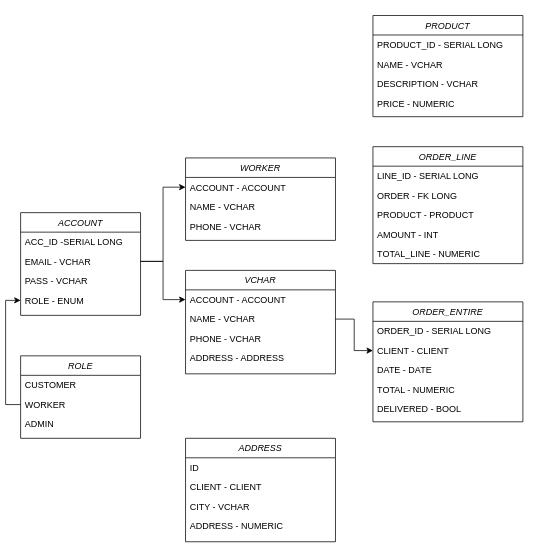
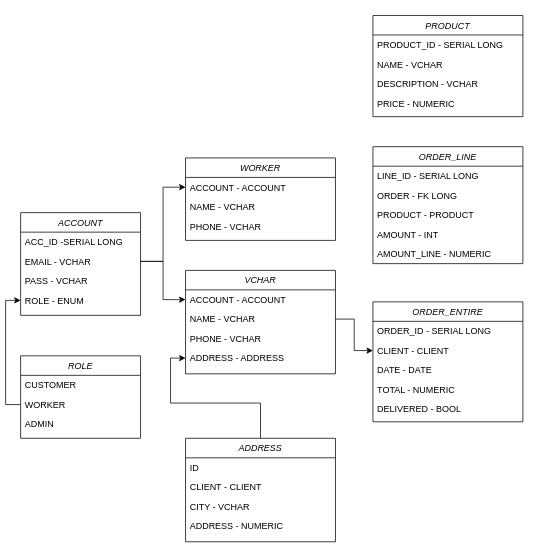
  <mxCell id="0" />
  <mxCell id="1" parent="0" />
  <mxCell id="2" style="edgeStyle=orthogonalEdgeStyle;rounded=0;orthogonalLoop=1;jettySize=auto;html=1;entryX=0;entryY=0.5;entryDx=0;entryDy=0;exitX=1;exitY=0.5;exitDx=0;exitDy=0;" parent="1" source="5" target="13" edge="1"><mxGeometry relative="1" as="geometry" /></mxCell>
  <mxCell id="3" value="ACCOUNT" style="swimlane;fontStyle=2;align=center;verticalAlign=top;childLayout=stackLayout;horizontal=1;startSize=26;horizontalStack=0;resizeParent=1;resizeLast=0;collapsible=1;marginBottom=0;rounded=0;shadow=0;strokeWidth=1;" parent="1" vertex="1"><mxGeometry x="20" y="283" width="160" height="137" as="geometry"><mxRectangle x="230" y="140" width="160" height="26" as="alternateBounds" /></mxGeometry></mxCell>
  <mxCell id="4" value="ACC_ID -SERIAL LONG" style="text;align=left;verticalAlign=top;spacingLeft=4;spacingRight=4;overflow=hidden;rotatable=0;points=[[0,0.5],[1,0.5]];portConstraint=eastwest;" parent="3" vertex="1"><mxGeometry y="26" width="160" height="26" as="geometry" /></mxCell>
  <mxCell id="5" value="EMAIL - VCHAR" style="text;align=left;verticalAlign=top;spacingLeft=4;spacingRight=4;overflow=hidden;rotatable=0;points=[[0,0.5],[1,0.5]];portConstraint=eastwest;rounded=0;shadow=0;html=0;" parent="3" vertex="1"><mxGeometry y="52" width="160" height="26" as="geometry" /></mxCell>
  <mxCell id="6" value="PASS - VCHAR" style="text;align=left;verticalAlign=top;spacingLeft=4;spacingRight=4;overflow=hidden;rotatable=0;points=[[0,0.5],[1,0.5]];portConstraint=eastwest;rounded=0;shadow=0;html=0;" parent="3" vertex="1"><mxGeometry y="78" width="160" height="26" as="geometry" /></mxCell>
  <mxCell id="7" value="ROLE - ENUM" style="text;align=left;verticalAlign=top;spacingLeft=4;spacingRight=4;overflow=hidden;rotatable=0;points=[[0,0.5],[1,0.5]];portConstraint=eastwest;rounded=0;shadow=0;html=0;" parent="3" vertex="1"><mxGeometry y="104" width="160" height="26" as="geometry" /></mxCell>
  <mxCell id="8" value="ROLE" style="swimlane;fontStyle=2;align=center;verticalAlign=top;childLayout=stackLayout;horizontal=1;startSize=26;horizontalStack=0;resizeParent=1;resizeLast=0;collapsible=1;marginBottom=0;rounded=0;shadow=0;strokeWidth=1;" parent="1" vertex="1"><mxGeometry x="20" y="474" width="160" height="110" as="geometry"><mxRectangle x="230" y="140" width="160" height="26" as="alternateBounds" /></mxGeometry></mxCell>
  <mxCell id="9" value="CUSTOMER" style="text;align=left;verticalAlign=top;spacingLeft=4;spacingRight=4;overflow=hidden;rotatable=0;points=[[0,0.5],[1,0.5]];portConstraint=eastwest;" parent="8" vertex="1"><mxGeometry y="26" width="160" height="26" as="geometry" /></mxCell>
  <mxCell id="10" value="WORKER" style="text;align=left;verticalAlign=top;spacingLeft=4;spacingRight=4;overflow=hidden;rotatable=0;points=[[0,0.5],[1,0.5]];portConstraint=eastwest;rounded=0;shadow=0;html=0;" parent="8" vertex="1"><mxGeometry y="52" width="160" height="26" as="geometry" /></mxCell>
  <mxCell id="11" value="ADMIN" style="text;align=left;verticalAlign=top;spacingLeft=4;spacingRight=4;overflow=hidden;rotatable=0;points=[[0,0.5],[1,0.5]];portConstraint=eastwest;rounded=0;shadow=0;html=0;" parent="8" vertex="1"><mxGeometry y="78" width="160" height="26" as="geometry" /></mxCell>
  <mxCell id="12" value="VCHAR" style="swimlane;fontStyle=2;align=center;verticalAlign=top;childLayout=stackLayout;horizontal=1;startSize=26;horizontalStack=0;resizeParent=1;resizeLast=0;collapsible=1;marginBottom=0;rounded=0;shadow=0;strokeWidth=1;" parent="1" vertex="1"><mxGeometry x="240" y="360" width="200" height="138" as="geometry"><mxRectangle x="230" y="140" width="160" height="26" as="alternateBounds" /></mxGeometry></mxCell>
  <mxCell id="13" value="ACCOUNT - ACCOUNT" style="text;align=left;verticalAlign=top;spacingLeft=4;spacingRight=4;overflow=hidden;rotatable=0;points=[[0,0.5],[1,0.5]];portConstraint=eastwest;" parent="12" vertex="1"><mxGeometry y="26" width="200" height="26" as="geometry" /></mxCell>
  <mxCell id="14" value="NAME - VCHAR" style="text;align=left;verticalAlign=top;spacingLeft=4;spacingRight=4;overflow=hidden;rotatable=0;points=[[0,0.5],[1,0.5]];portConstraint=eastwest;" parent="12" vertex="1"><mxGeometry y="52" width="200" height="26" as="geometry" /></mxCell>
  <mxCell id="15" value="PHONE - VCHAR" style="text;align=left;verticalAlign=top;spacingLeft=4;spacingRight=4;overflow=hidden;rotatable=0;points=[[0,0.5],[1,0.5]];portConstraint=eastwest;" parent="12" vertex="1"><mxGeometry y="78" width="200" height="26" as="geometry" /></mxCell>
  <mxCell id="16" value="ADDRESS - ADDRESS" style="text;align=left;verticalAlign=top;spacingLeft=4;spacingRight=4;overflow=hidden;rotatable=0;points=[[0,0.5],[1,0.5]];portConstraint=eastwest;" vertex="1" parent="12"><mxGeometry y="104" width="200" height="26" as="geometry" /></mxCell>
  <mxCell id="17" value="WORKER" style="swimlane;fontStyle=2;align=center;verticalAlign=top;childLayout=stackLayout;horizontal=1;startSize=26;horizontalStack=0;resizeParent=1;resizeLast=0;collapsible=1;marginBottom=0;rounded=0;shadow=0;strokeWidth=1;" parent="1" vertex="1"><mxGeometry x="240" y="210" width="200" height="110" as="geometry"><mxRectangle x="230" y="140" width="160" height="26" as="alternateBounds" /></mxGeometry></mxCell>
  <mxCell id="18" value="ACCOUNT - ACCOUNT" style="text;align=left;verticalAlign=top;spacingLeft=4;spacingRight=4;overflow=hidden;rotatable=0;points=[[0,0.5],[1,0.5]];portConstraint=eastwest;" parent="17" vertex="1"><mxGeometry y="26" width="200" height="26" as="geometry" /></mxCell>
  <mxCell id="19" value="NAME - VCHAR" style="text;align=left;verticalAlign=top;spacingLeft=4;spacingRight=4;overflow=hidden;rotatable=0;points=[[0,0.5],[1,0.5]];portConstraint=eastwest;" parent="17" vertex="1"><mxGeometry y="52" width="200" height="26" as="geometry" /></mxCell>
  <mxCell id="20" value="PHONE - VCHAR" style="text;align=left;verticalAlign=top;spacingLeft=4;spacingRight=4;overflow=hidden;rotatable=0;points=[[0,0.5],[1,0.5]];portConstraint=eastwest;" parent="17" vertex="1"><mxGeometry y="78" width="200" height="26" as="geometry" /></mxCell>
  <mxCell id="21" style="edgeStyle=orthogonalEdgeStyle;rounded=0;orthogonalLoop=1;jettySize=auto;html=1;" parent="1" source="5" target="18" edge="1"><mxGeometry relative="1" as="geometry" /></mxCell>
  <mxCell id="22" value="ORDER_ENTIRE" style="swimlane;fontStyle=2;align=center;verticalAlign=top;childLayout=stackLayout;horizontal=1;startSize=26;horizontalStack=0;resizeParent=1;resizeLast=0;collapsible=1;marginBottom=0;rounded=0;shadow=0;strokeWidth=1;" parent="1" vertex="1"><mxGeometry x="490" y="402" width="200" height="160" as="geometry"><mxRectangle x="230" y="140" width="160" height="26" as="alternateBounds" /></mxGeometry></mxCell>
  <mxCell id="23" value="ORDER_ID - SERIAL LONG" style="text;align=left;verticalAlign=top;spacingLeft=4;spacingRight=4;overflow=hidden;rotatable=0;points=[[0,0.5],[1,0.5]];portConstraint=eastwest;" parent="22" vertex="1"><mxGeometry y="26" width="200" height="26" as="geometry" /></mxCell>
  <mxCell id="24" value="CLIENT - CLIENT" style="text;align=left;verticalAlign=top;spacingLeft=4;spacingRight=4;overflow=hidden;rotatable=0;points=[[0,0.5],[1,0.5]];portConstraint=eastwest;" parent="22" vertex="1"><mxGeometry y="52" width="200" height="26" as="geometry" /></mxCell>
  <mxCell id="25" value="DATE - DATE" style="text;align=left;verticalAlign=top;spacingLeft=4;spacingRight=4;overflow=hidden;rotatable=0;points=[[0,0.5],[1,0.5]];portConstraint=eastwest;" parent="22" vertex="1"><mxGeometry y="78" width="200" height="26" as="geometry" /></mxCell>
  <mxCell id="26" value="TOTAL - NUMERIC" style="text;align=left;verticalAlign=top;spacingLeft=4;spacingRight=4;overflow=hidden;rotatable=0;points=[[0,0.5],[1,0.5]];portConstraint=eastwest;" parent="22" vertex="1"><mxGeometry y="104" width="200" height="26" as="geometry" /></mxCell>
  <mxCell id="27" value="DELIVERED - BOOL" style="text;align=left;verticalAlign=top;spacingLeft=4;spacingRight=4;overflow=hidden;rotatable=0;points=[[0,0.5],[1,0.5]];portConstraint=eastwest;" parent="22" vertex="1"><mxGeometry y="130" width="200" height="26" as="geometry" /></mxCell>
  <mxCell id="28" value="ORDER_LINE" style="swimlane;fontStyle=2;align=center;verticalAlign=top;childLayout=stackLayout;horizontal=1;startSize=26;horizontalStack=0;resizeParent=1;resizeLast=0;collapsible=1;marginBottom=0;rounded=0;shadow=0;strokeWidth=1;" parent="1" vertex="1"><mxGeometry x="490" y="195" width="200" height="156" as="geometry"><mxRectangle x="230" y="140" width="160" height="26" as="alternateBounds" /></mxGeometry></mxCell>
  <mxCell id="29" value="LINE_ID - SERIAL LONG" style="text;align=left;verticalAlign=top;spacingLeft=4;spacingRight=4;overflow=hidden;rotatable=0;points=[[0,0.5],[1,0.5]];portConstraint=eastwest;" parent="28" vertex="1"><mxGeometry y="26" width="200" height="26" as="geometry" /></mxCell>
  <mxCell id="30" value="ORDER - FK LONG" style="text;align=left;verticalAlign=top;spacingLeft=4;spacingRight=4;overflow=hidden;rotatable=0;points=[[0,0.5],[1,0.5]];portConstraint=eastwest;" parent="28" vertex="1"><mxGeometry y="52" width="200" height="26" as="geometry" /></mxCell>
  <mxCell id="31" value="PRODUCT - PRODUCT" style="text;align=left;verticalAlign=top;spacingLeft=4;spacingRight=4;overflow=hidden;rotatable=0;points=[[0,0.5],[1,0.5]];portConstraint=eastwest;" parent="28" vertex="1"><mxGeometry y="78" width="200" height="26" as="geometry" /></mxCell>
  <mxCell id="32" value="AMOUNT - INT" style="text;align=left;verticalAlign=top;spacingLeft=4;spacingRight=4;overflow=hidden;rotatable=0;points=[[0,0.5],[1,0.5]];portConstraint=eastwest;" parent="28" vertex="1"><mxGeometry y="104" width="200" height="26" as="geometry" /></mxCell>
- <mxCell id="33" value="TOTAL_LINE - NUMERIC" style="text;align=left;verticalAlign=top;spacingLeft=4;spacingRight=4;overflow=hidden;rotatable=0;points=[[0,0.5],[1,0.5]];portConstraint=eastwest;" parent="28" vertex="1"><mxGeometry y="130" width="200" height="26" as="geometry" /></mxCell>
+ <mxCell id="33" value="AMOUNT_LINE - NUMERIC" style="text;align=left;verticalAlign=top;spacingLeft=4;spacingRight=4;overflow=hidden;rotatable=0;points=[[0,0.5],[1,0.5]];portConstraint=eastwest;" parent="28" vertex="1"><mxGeometry y="130" width="200" height="26" as="geometry" /></mxCell>
  <mxCell id="34" value="PRODUCT" style="swimlane;fontStyle=2;align=center;verticalAlign=top;childLayout=stackLayout;horizontal=1;startSize=26;horizontalStack=0;resizeParent=1;resizeLast=0;collapsible=1;marginBottom=0;rounded=0;shadow=0;strokeWidth=1;" parent="1" vertex="1"><mxGeometry x="490" y="20" width="200" height="135" as="geometry"><mxRectangle x="230" y="140" width="160" height="26" as="alternateBounds" /></mxGeometry></mxCell>
  <mxCell id="35" value="PRODUCT_ID - SERIAL LONG" style="text;align=left;verticalAlign=top;spacingLeft=4;spacingRight=4;overflow=hidden;rotatable=0;points=[[0,0.5],[1,0.5]];portConstraint=eastwest;" parent="34" vertex="1"><mxGeometry y="26" width="200" height="26" as="geometry" /></mxCell>
  <mxCell id="36" value="NAME - VCHAR" style="text;align=left;verticalAlign=top;spacingLeft=4;spacingRight=4;overflow=hidden;rotatable=0;points=[[0,0.5],[1,0.5]];portConstraint=eastwest;" parent="34" vertex="1"><mxGeometry y="52" width="200" height="26" as="geometry" /></mxCell>
  <mxCell id="37" value="DESCRIPTION - VCHAR" style="text;align=left;verticalAlign=top;spacingLeft=4;spacingRight=4;overflow=hidden;rotatable=0;points=[[0,0.5],[1,0.5]];portConstraint=eastwest;" parent="34" vertex="1"><mxGeometry y="78" width="200" height="26" as="geometry" /></mxCell>
  <mxCell id="38" value="PRICE - NUMERIC" style="text;align=left;verticalAlign=top;spacingLeft=4;spacingRight=4;overflow=hidden;rotatable=0;points=[[0,0.5],[1,0.5]];portConstraint=eastwest;" parent="34" vertex="1"><mxGeometry y="104" width="200" height="26" as="geometry" /></mxCell>
  <mxCell id="39" style="edgeStyle=orthogonalEdgeStyle;rounded=0;orthogonalLoop=1;jettySize=auto;html=1;entryX=0;entryY=0.5;entryDx=0;entryDy=0;" edge="1" parent="1" source="10" target="7"><mxGeometry relative="1" as="geometry" /></mxCell>
+ <mxCell id="40" style="edgeStyle=orthogonalEdgeStyle;rounded=0;orthogonalLoop=1;jettySize=auto;html=1;exitX=0.5;exitY=0;exitDx=0;exitDy=0;entryX=0;entryY=0.5;entryDx=0;entryDy=0;" edge="1" parent="1" source="41" target="16"><mxGeometry relative="1" as="geometry" /></mxCell>
  <mxCell id="41" value="ADDRESS" style="swimlane;fontStyle=2;align=center;verticalAlign=top;childLayout=stackLayout;horizontal=1;startSize=26;horizontalStack=0;resizeParent=1;resizeLast=0;collapsible=1;marginBottom=0;rounded=0;shadow=0;strokeWidth=1;" vertex="1" parent="1"><mxGeometry x="240" y="584" width="200" height="138" as="geometry"><mxRectangle x="230" y="140" width="160" height="26" as="alternateBounds" /></mxGeometry></mxCell>
  <mxCell id="42" value="ID" style="text;align=left;verticalAlign=top;spacingLeft=4;spacingRight=4;overflow=hidden;rotatable=0;points=[[0,0.5],[1,0.5]];portConstraint=eastwest;" vertex="1" parent="41"><mxGeometry y="26" width="200" height="26" as="geometry" /></mxCell>
  <mxCell id="43" value="CLIENT - CLIENT" style="text;align=left;verticalAlign=top;spacingLeft=4;spacingRight=4;overflow=hidden;rotatable=0;points=[[0,0.5],[1,0.5]];portConstraint=eastwest;" vertex="1" parent="41"><mxGeometry y="52" width="200" height="26" as="geometry" /></mxCell>
  <mxCell id="44" value="CITY - VCHAR" style="text;align=left;verticalAlign=top;spacingLeft=4;spacingRight=4;overflow=hidden;rotatable=0;points=[[0,0.5],[1,0.5]];portConstraint=eastwest;" vertex="1" parent="41"><mxGeometry y="78" width="200" height="26" as="geometry" /></mxCell>
  <mxCell id="45" value="ADDRESS - NUMERIC" style="text;align=left;verticalAlign=top;spacingLeft=4;spacingRight=4;overflow=hidden;rotatable=0;points=[[0,0.5],[1,0.5]];portConstraint=eastwest;" vertex="1" parent="41"><mxGeometry y="104" width="200" height="26" as="geometry" /></mxCell>
  <mxCell id="46" style="edgeStyle=orthogonalEdgeStyle;rounded=0;orthogonalLoop=1;jettySize=auto;html=1;exitX=1;exitY=0.5;exitDx=0;exitDy=0;entryX=0;entryY=0.5;entryDx=0;entryDy=0;" edge="1" parent="1" source="14" target="24"><mxGeometry relative="1" as="geometry" /></mxCell>
